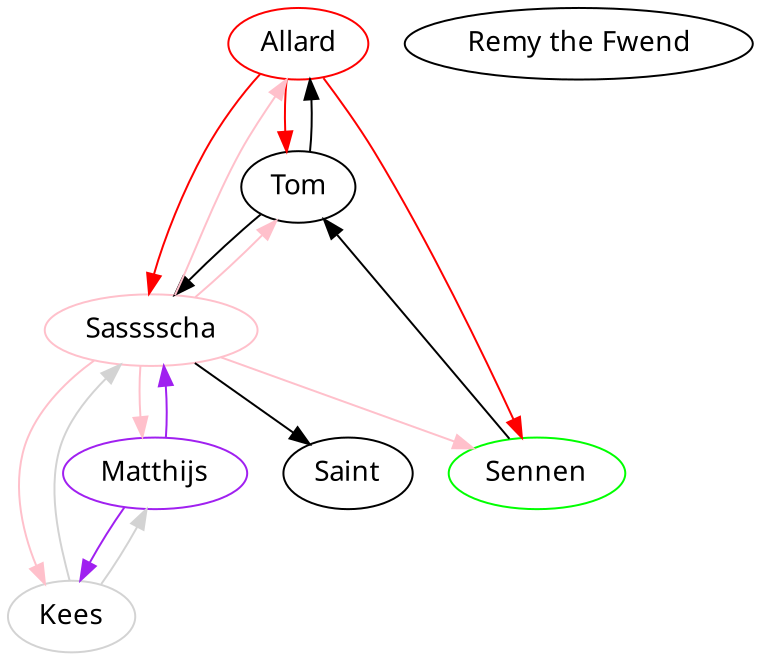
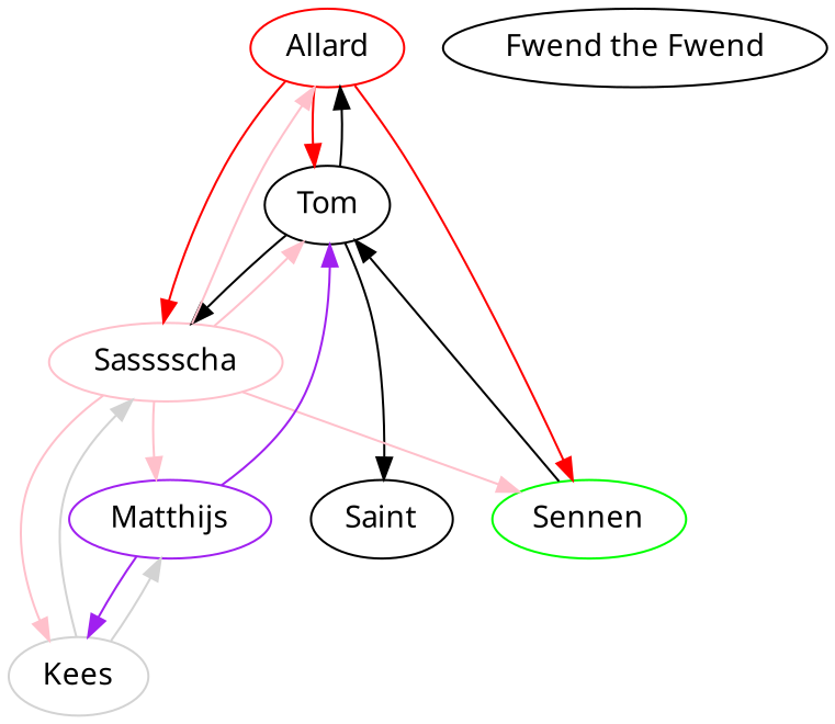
  digraph {
    fontname="Noto Sans"
    node [fontname="Noto Sans"]
    edge [color=pink fontname="Noto Sans"]
    Allard [color=red]
    Tom
    Saint
    n4 [color=pink label=Sasssscha]
    Sennen [color=green]
    Kees [color=lightgrey]
    Matthijs [color=purple]
-   n8 [label="Remy the Fwend"]
+   n8 [label="Fwend the Fwend"]
    subgraph sub_1 {
      Allard
      Tom
      Saint
      n4
      Sennen
    }
    subgraph sub_2 {
      Allard
      Tom
      n4
      Sennen
    }
    subgraph sub_3 {
      Allard
      Tom
      n4
      Sennen
      Kees
      Matthijs
    }
    subgraph sub_4 {
      n4
      Kees
      Matthijs
    }
    subgraph sub_5 {
      n4
      Kees
      Matthijs
    }
    Allard -> Tom [color=red]
    Allard -> n4 [color=red]
    Allard -> Sennen [color=red]
    Tom -> Allard [color=black]
-   n4 -> Saint [color=black]
+   Tom -> Saint [color=black]
    Tom -> n4 [color=black]
    n4 -> Allard
    n4 -> Tom
    n4 -> Sennen
    n4 -> Kees
    n4 -> Matthijs
    Sennen -> Tom [color=black]
    Kees -> n4 [color=lightgrey]
    Kees -> Matthijs [color=lightgrey]
-   Matthijs -> n4 [color=purple]
+   Matthijs -> Tom [color=purple]
    Matthijs -> Kees [color=purple]
  }
